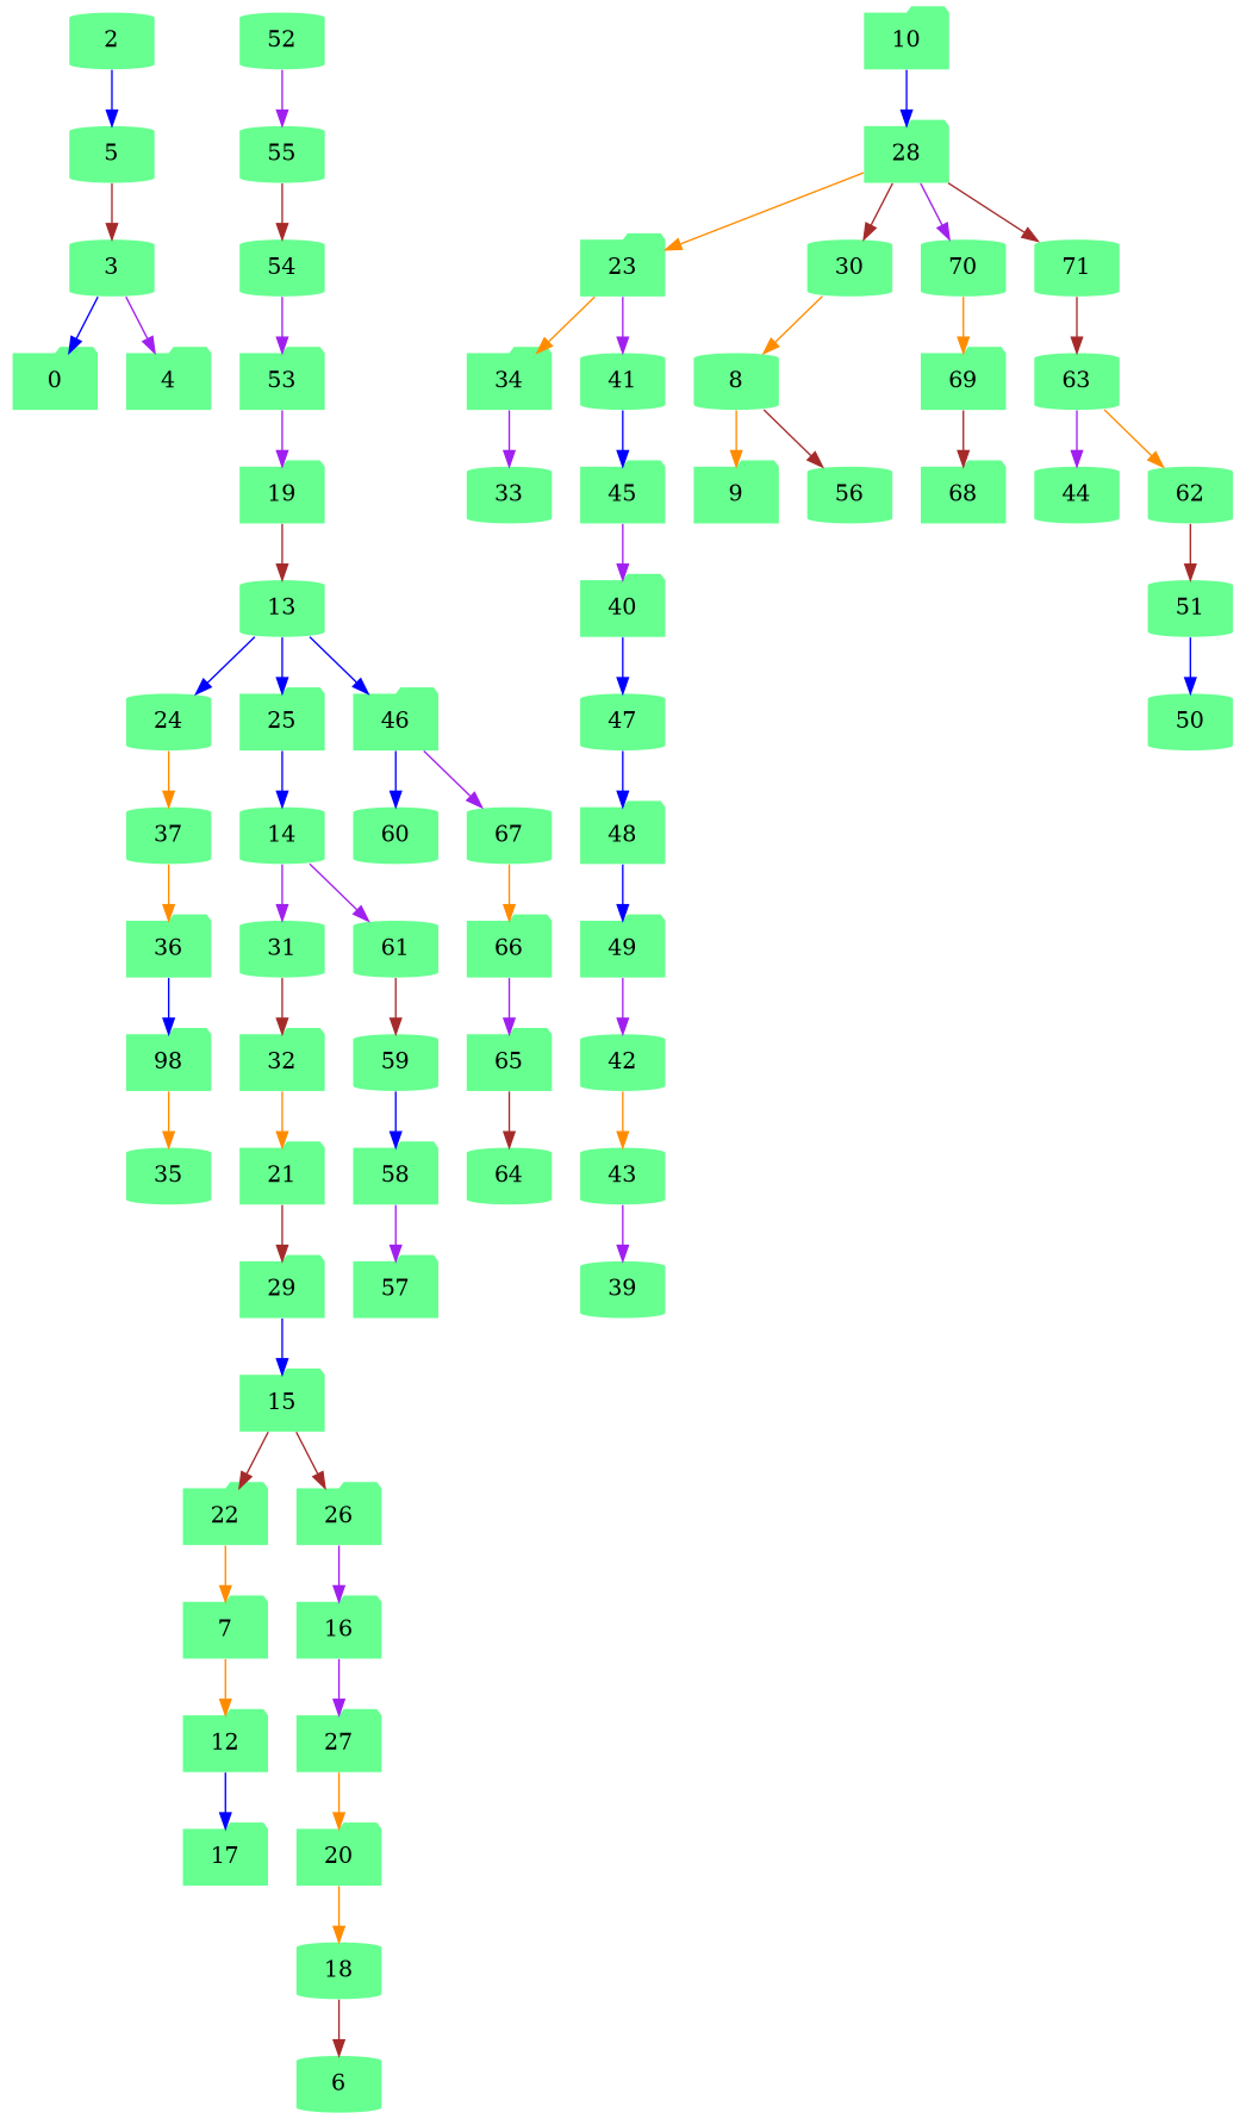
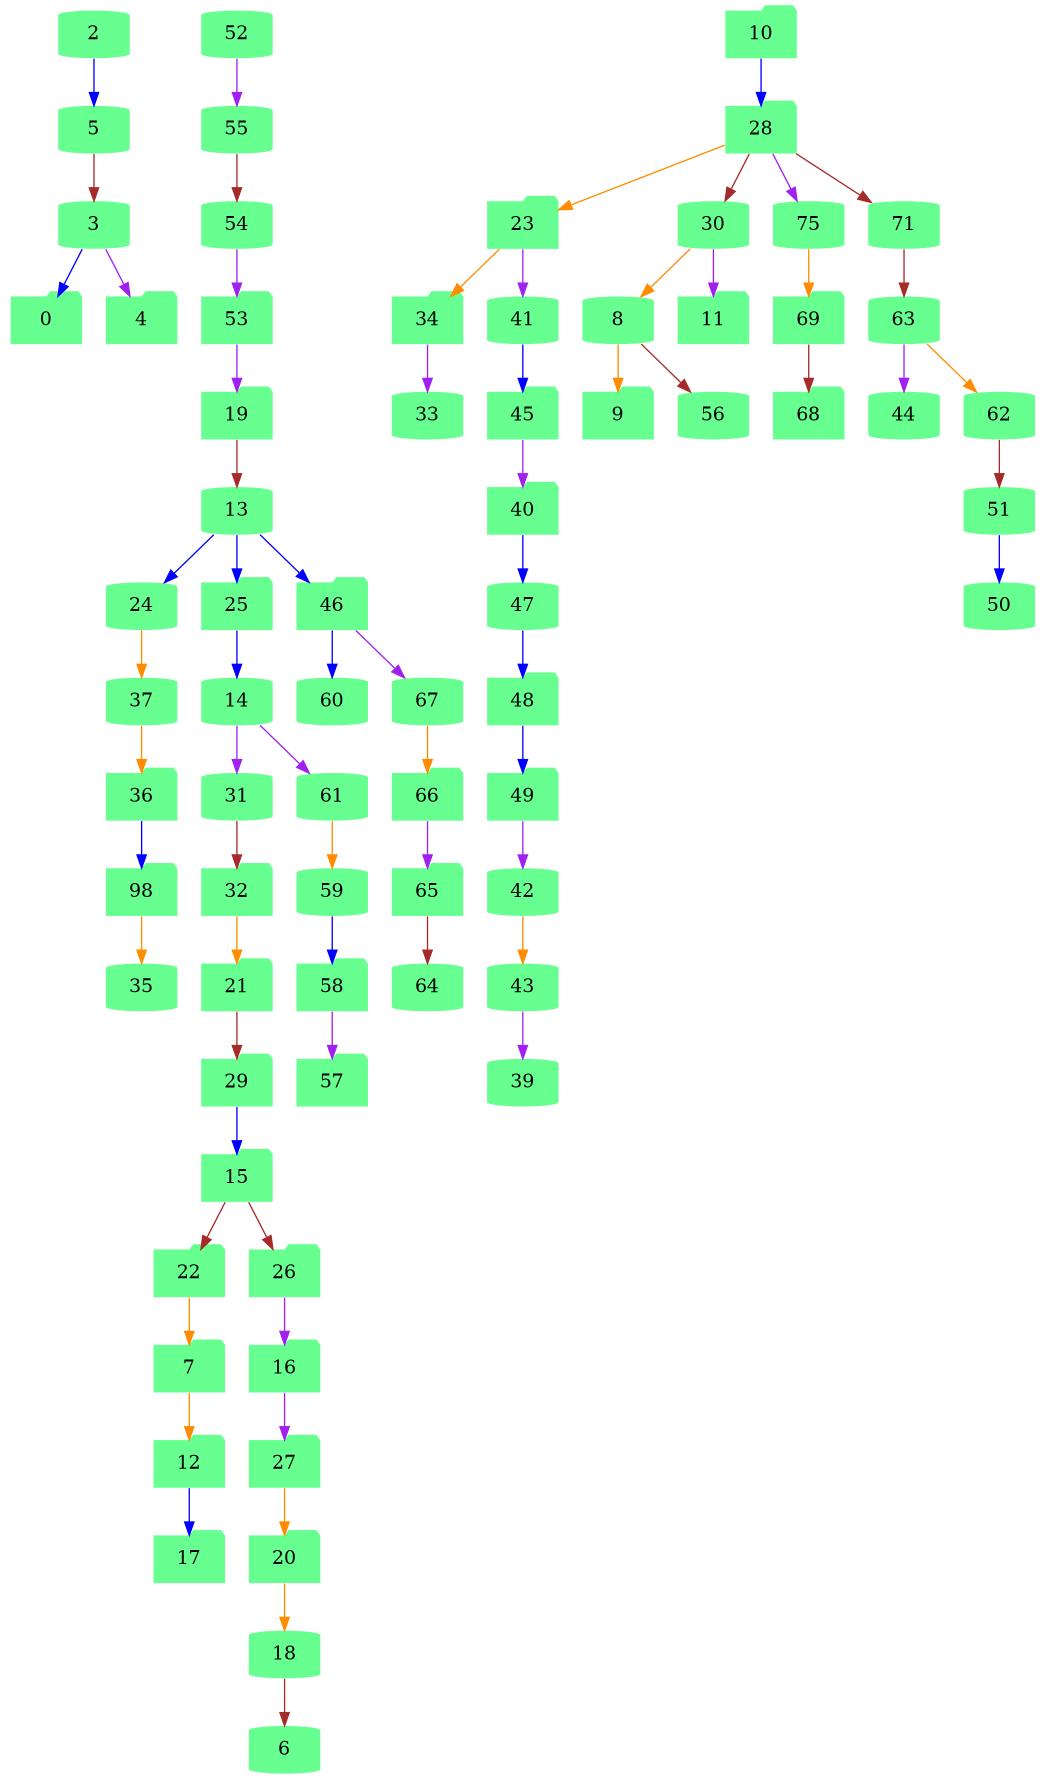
  digraph {
    node [fillcolor="#66ff90" penwidth=0 shape=folder style=filled]
    edge [color=purple]
    2 [shape=cylinder]
    5 [shape=cylinder]
    3 [shape=cylinder]
    0
    4
    6 [shape=cylinder]
    7
    12
    17
    8 [shape=cylinder]
    9
    56 [shape=cylinder]
    10
    28
    23
    30 [shape=cylinder]
-   70 [shape=cylinder]
+   70 [shape=cylinder label=75]
    71 [shape=cylinder]
    13 [shape=cylinder]
    24 [shape=cylinder]
    25
    46
    37 [shape=cylinder]
    14 [shape=cylinder]
    60 [shape=cylinder]
    67 [shape=cylinder]
    31 [shape=cylinder]
    61 [shape=cylinder]
    32
    15
    22
    26
    16
    27
    20
    18 [shape=cylinder]
    19
    21
    29
    34
    41 [shape=cylinder]
    33 [shape=cylinder]
    45
    36
+   11
    69
    63 [shape=cylinder]
    35 [shape=cylinder]
    n49 [label=98]
    39 [shape=cylinder]
    47 [shape=cylinder]
    40
    48
    42 [shape=cylinder]
    43 [shape=cylinder]
    44 [shape=cylinder]
    66
    49
    50 [shape=cylinder]
    51 [shape=cylinder]
    52 [shape=cylinder]
    55 [shape=cylinder]
    54 [shape=cylinder]
    53
    58
    57
    59 [shape=cylinder]
    62 [shape=cylinder]
    64 [shape=cylinder]
    65
    68
    2 -> 5 [color=blue]
    5 -> 3 [color=brown]
    3 -> 0 [color=blue]
    3 -> 4
    7 -> 12 [color=darkorange]
    12 -> 17 [color=blue]
    8 -> 9 [color=darkorange]
    8 -> 56 [color=brown]
    10 -> 28 [color=blue]
    28 -> 23 [color=darkorange]
    28 -> 30 [color=brown]
    28 -> 70
    28 -> 71 [color=brown]
    23 -> 34 [color=darkorange]
    23 -> 41
    30 -> 8 [color=darkorange]
+   30 -> 11
    70 -> 69 [color=darkorange]
    71 -> 63 [color=brown]
    13 -> 24 [color=blue]
    13 -> 25 [color=blue]
    13 -> 46 [color=blue]
    24 -> 37 [color=darkorange]
    25 -> 14 [color=blue]
    46 -> 60 [color=blue]
    46 -> 67
    37 -> 36 [color=darkorange]
    14 -> 31
    14 -> 61
    67 -> 66 [color=darkorange]
    31 -> 32 [color=brown]
-   61 -> 59 [color=brown]
+   61 -> 59 [color=darkorange]
    32 -> 21 [color=darkorange]
    15 -> 22 [color=brown]
    15 -> 26 [color=brown]
    22 -> 7 [color=darkorange]
    26 -> 16
    16 -> 27
    27 -> 20 [color=darkorange]
    20 -> 18 [color=darkorange]
    18 -> 6 [color=brown]
    19 -> 13 [color=brown]
    21 -> 29 [color=brown]
    29 -> 15 [color=blue]
    34 -> 33
    41 -> 45 [color=blue]
    45 -> 40
    36 -> n49 [color=blue]
    69 -> 68 [color=brown]
    63 -> 44
    63 -> 62 [color=darkorange]
    n49 -> 35 [color=darkorange]
    47 -> 48 [color=blue]
    40 -> 47 [color=blue]
    48 -> 49 [color=blue]
    42 -> 43 [color=darkorange]
    43 -> 39
    66 -> 65
    49 -> 42
    51 -> 50 [color=blue]
    52 -> 55
    55 -> 54 [color=brown]
    54 -> 53
    53 -> 19
    58 -> 57
    59 -> 58 [color=blue]
    62 -> 51 [color=brown]
    65 -> 64 [color=brown]
  }
